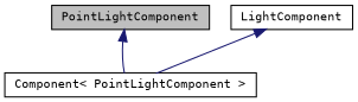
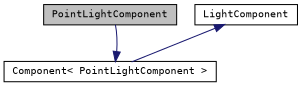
  digraph {
    fontname="DejaVu Sans Mono"
    node [color=black fillcolor=white fontname="DejaVu Sans Mono" fontsize=10 shape=record style=filled]
    edge [color=midnightblue dir=back fontname="DejaVu Sans Mono" fontsize=10 labelfontname=Helvetica labelfontsize=10 style=solid]
    n1 [fillcolor=grey75 fontcolor=black height=0.2 label=PointLightComponent width=0.4]
    n2 [height=0.2 label=LightComponent width=0.4]
    n3 [height=0.2 label="Component\< PointLightComponent \>" width=0.4]
    n2 -> n3
-   n1 -> n3
+   n3 -> n1
  }
